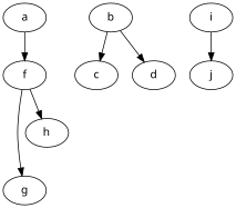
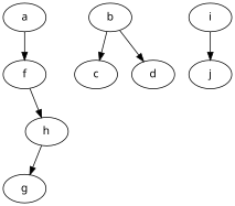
  digraph {
    fontname="Noto Sans"
    node [fontname="Noto Sans"]
    edge [fontname="Noto Sans"]
    a
    f
    b
    c
    d
    g
    h
    i
    j
    a -> f
-   f -> g
+   h -> g
    f -> h
    b -> c
    b -> d
    i -> j
  }
